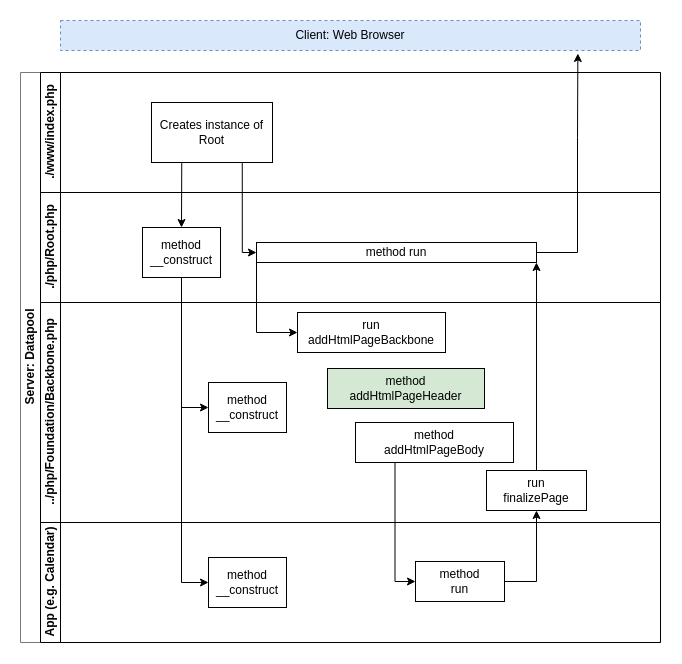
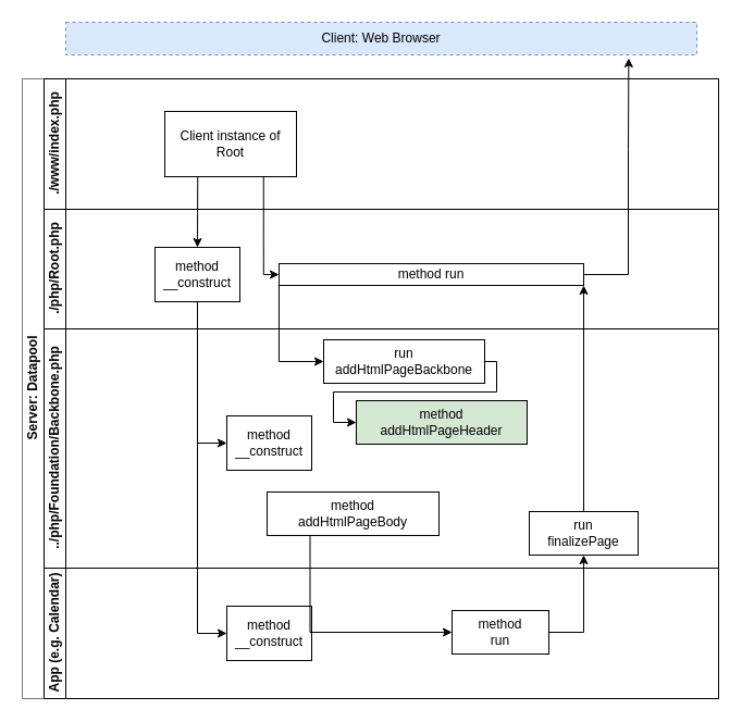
  <mxCell id="0" />
  <mxCell id="1" parent="0" />
  <mxCell id="2" value="Server: Datapool" style="swimlane;html=1;childLayout=stackLayout;resizeParent=1;resizeParentMax=0;horizontal=0;startSize=20;horizontalStack=0;strokeColor=#787878;" parent="1" vertex="1"><mxGeometry x="20" y="72" width="640" height="570" as="geometry" /></mxCell>
  <mxCell id="3" value="./www/index.php" style="swimlane;html=1;startSize=20;horizontal=0;" parent="2" vertex="1"><mxGeometry x="20" width="620" height="120" as="geometry" /></mxCell>
- <mxCell id="4" value="Creates instance of&lt;br&gt;Root" style="rounded=0;whiteSpace=wrap;html=1;fontFamily=Helvetica;fontSize=12;fontColor=#000000;align=center;" parent="3" vertex="1"><mxGeometry x="111" y="30" width="121" height="60" as="geometry" /></mxCell>
+ <mxCell id="4" value="Client instance of&lt;br&gt;Root" style="rounded=0;whiteSpace=wrap;html=1;fontFamily=Helvetica;fontSize=12;fontColor=#000000;align=center;" parent="3" vertex="1"><mxGeometry x="111" y="30" width="121" height="60" as="geometry" /></mxCell>
  <mxCell id="5" value="&lt;div&gt;./php/Root.php&lt;/div&gt;" style="swimlane;html=1;startSize=20;horizontal=0;" parent="2" vertex="1"><mxGeometry x="20" y="120" width="620" height="110" as="geometry" /></mxCell>
  <mxCell id="6" value="method run" style="rounded=0;whiteSpace=wrap;html=1;fontFamily=Helvetica;fontSize=12;fontColor=#000000;align=center;" parent="5" vertex="1"><mxGeometry x="216" y="50" width="280" height="20" as="geometry" /></mxCell>
  <mxCell id="7" value="&lt;div&gt;method&lt;/div&gt;&lt;div&gt;__construct&lt;/div&gt;" style="rounded=0;whiteSpace=wrap;html=1;fontFamily=Helvetica;fontSize=12;fontColor=#000000;align=center;" parent="5" vertex="1"><mxGeometry x="102" y="35" width="78" height="50" as="geometry" /></mxCell>
  <mxCell id="8" value="../php/Foundation/Backbone.php" style="swimlane;html=1;startSize=20;horizontal=0;" parent="2" vertex="1"><mxGeometry x="20" y="230" width="620" height="220" as="geometry" /></mxCell>
  <mxCell id="9" value="run addHtmlPageBackbone" style="rounded=0;whiteSpace=wrap;html=1;fontFamily=Helvetica;fontSize=12;fontColor=#000000;align=center;" parent="8" vertex="1"><mxGeometry x="257" y="10" width="148" height="40" as="geometry" /></mxCell>
  <mxCell id="10" value="method addHtmlPageHeader" style="rounded=0;whiteSpace=wrap;html=1;fontFamily=Helvetica;fontSize=12;fontColor=#000000;align=center;fillColor=#d5e8d4;" parent="8" vertex="1"><mxGeometry x="287" y="66" width="157" height="40" as="geometry" /></mxCell>
  <mxCell id="11" value="&lt;div&gt;run&lt;/div&gt;&lt;div&gt;finalizePage&lt;/div&gt;" style="rounded=0;whiteSpace=wrap;html=1;fontFamily=Helvetica;fontSize=12;fontColor=#000000;align=center;" parent="8" vertex="1"><mxGeometry x="446" y="168" width="100" height="40" as="geometry" /></mxCell>
- <mxCell id="12" value="&lt;div&gt;method&lt;/div&gt;&lt;div&gt;addHtmlPageBody&lt;/div&gt;" style="rounded=0;whiteSpace=wrap;html=1;fontFamily=Helvetica;fontSize=12;fontColor=#000000;align=center;" parent="8" vertex="1"><mxGeometry x="315" y="120" width="158" height="40" as="geometry" /></mxCell>
+ <mxCell id="12" value="&lt;div&gt;method&lt;/div&gt;&lt;div&gt;addHtmlPageBody&lt;/div&gt;" style="rounded=0;whiteSpace=wrap;html=1;fontFamily=Helvetica;fontSize=12;fontColor=#000000;align=center;" parent="8" vertex="1"><mxGeometry x="205" y="150" width="158" height="40" as="geometry" /></mxCell>
+ <mxCell id="13" value="" style="edgeStyle=orthogonalEdgeStyle;rounded=0;orthogonalLoop=1;jettySize=auto;html=1;endArrow=classic;endFill=1;entryX=0;entryY=0.5;entryDx=0;entryDy=0;exitX=1;exitY=0.5;exitDx=0;exitDy=0;" parent="8" source="9" target="10" edge="1"><mxGeometry relative="1" as="geometry"><mxPoint x="437" y="31" as="sourcePoint" /><mxPoint x="289" y="85" as="targetPoint" /><Array as="points"><mxPoint x="416" y="30" /><mxPoint x="416" y="58" /><mxPoint x="266" y="58" /><mxPoint x="266" y="86" /></Array></mxGeometry></mxCell>
  <mxCell id="14" value="&lt;div&gt;method&lt;/div&gt;&lt;div&gt;__construct&lt;/div&gt;" style="rounded=0;whiteSpace=wrap;html=1;fontFamily=Helvetica;fontSize=12;fontColor=#000000;align=center;" parent="8" vertex="1"><mxGeometry x="168" y="80" width="78" height="50" as="geometry" /></mxCell>
  <mxCell id="15" value="App (e.g. Calendar)" style="swimlane;html=1;startSize=20;horizontal=0;" parent="2" vertex="1"><mxGeometry x="20" y="450" width="620" height="120" as="geometry" /></mxCell>
  <mxCell id="16" value="&lt;div&gt;method&lt;/div&gt;&lt;div&gt;run&lt;br&gt;&lt;/div&gt;" style="rounded=0;whiteSpace=wrap;html=1;fontFamily=Helvetica;fontSize=12;fontColor=#000000;align=center;" parent="15" vertex="1"><mxGeometry x="375" y="39" width="89" height="40" as="geometry" /></mxCell>
  <mxCell id="17" value="&lt;div&gt;method&lt;/div&gt;&lt;div&gt;__construct&lt;/div&gt;" style="rounded=0;whiteSpace=wrap;html=1;fontFamily=Helvetica;fontSize=12;fontColor=#000000;align=center;" parent="15" vertex="1"><mxGeometry x="168" y="35" width="78" height="50" as="geometry" /></mxCell>
  <mxCell id="18" value="" style="edgeStyle=orthogonalEdgeStyle;rounded=0;orthogonalLoop=1;jettySize=auto;html=1;endArrow=classic;endFill=1;entryX=0.5;entryY=1;entryDx=0;entryDy=0;exitX=1;exitY=0.5;exitDx=0;exitDy=0;" parent="2" source="16" target="11" edge="1"><mxGeometry relative="1" as="geometry"><mxPoint x="447" y="510" as="targetPoint" /></mxGeometry></mxCell>
  <mxCell id="19" value="" style="edgeStyle=orthogonalEdgeStyle;rounded=0;orthogonalLoop=1;jettySize=auto;html=1;endArrow=classic;endFill=1;entryX=0;entryY=0.5;entryDx=0;entryDy=0;exitX=0.25;exitY=1;exitDx=0;exitDy=0;" parent="2" source="12" target="16" edge="1"><mxGeometry relative="1" as="geometry"><mxPoint x="417" y="520" as="sourcePoint" /><mxPoint x="443" y="450" as="targetPoint" /></mxGeometry></mxCell>
  <mxCell id="20" value="" style="edgeStyle=orthogonalEdgeStyle;rounded=0;orthogonalLoop=1;jettySize=auto;html=1;endArrow=classic;endFill=1;entryX=1;entryY=1;entryDx=0;entryDy=0;exitX=0.5;exitY=0;exitDx=0;exitDy=0;" parent="2" source="11" target="6" edge="1"><mxGeometry relative="1" as="geometry"><mxPoint x="457" y="520" as="sourcePoint" /><mxPoint x="478" y="451" as="targetPoint" /></mxGeometry></mxCell>
  <mxCell id="21" value="" style="endArrow=classic;html=1;rounded=0;entryX=0.5;entryY=0;entryDx=0;entryDy=0;exitX=0.25;exitY=1;exitDx=0;exitDy=0;" parent="2" source="4" target="7" edge="1"><mxGeometry width="50" height="50" relative="1" as="geometry"><mxPoint x="136" y="290" as="sourcePoint" /><mxPoint x="186" y="240" as="targetPoint" /></mxGeometry></mxCell>
  <mxCell id="22" value="" style="endArrow=classic;html=1;rounded=0;entryX=0;entryY=0.5;entryDx=0;entryDy=0;exitX=0.5;exitY=1;exitDx=0;exitDy=0;edgeStyle=orthogonalEdgeStyle;" parent="2" source="7" target="14" edge="1"><mxGeometry width="50" height="50" relative="1" as="geometry"><mxPoint x="136" y="290" as="sourcePoint" /><mxPoint x="186" y="240" as="targetPoint" /></mxGeometry></mxCell>
  <mxCell id="23" value="" style="edgeStyle=orthogonalEdgeStyle;rounded=0;orthogonalLoop=1;jettySize=auto;html=1;entryX=0;entryY=0.5;entryDx=0;entryDy=0;exitX=0.5;exitY=1;exitDx=0;exitDy=0;" parent="2" source="7" target="17" edge="1"><mxGeometry relative="1" as="geometry" /></mxCell>
  <mxCell id="24" value="" style="endArrow=classic;html=1;rounded=0;entryX=0;entryY=0.5;entryDx=0;entryDy=0;exitX=0.75;exitY=1;exitDx=0;exitDy=0;edgeStyle=orthogonalEdgeStyle;" parent="2" source="4" target="6" edge="1"><mxGeometry width="50" height="50" relative="1" as="geometry"><mxPoint x="136" y="290" as="sourcePoint" /><mxPoint x="186" y="240" as="targetPoint" /></mxGeometry></mxCell>
  <mxCell id="25" value="" style="endArrow=classic;html=1;rounded=0;entryX=0;entryY=0.5;entryDx=0;entryDy=0;exitX=0;exitY=1;exitDx=0;exitDy=0;edgeStyle=orthogonalEdgeStyle;" parent="2" source="6" target="9" edge="1"><mxGeometry width="50" height="50" relative="1" as="geometry"><mxPoint x="136" y="290" as="sourcePoint" /><mxPoint x="186" y="240" as="targetPoint" /><Array as="points"><mxPoint x="236" y="260" /></Array></mxGeometry></mxCell>
  <mxCell id="26" value="Client: Web Browser" style="rounded=0;whiteSpace=wrap;html=1;fillColor=#dae8fc;strokeColor=#6c8ebf;dashed=1;" vertex="1" parent="1"><mxGeometry x="60" y="20" width="580" height="30" as="geometry" /></mxCell>
  <mxCell id="27" value="" style="edgeStyle=orthogonalEdgeStyle;rounded=0;orthogonalLoop=1;jettySize=auto;html=1;endArrow=classic;endFill=1;entryX=0.892;entryY=1.1;entryDx=0;entryDy=0;entryPerimeter=0;" parent="1" source="6" target="26" edge="1"><mxGeometry relative="1" as="geometry"><mxPoint x="577" y="132" as="targetPoint" /><Array as="points"><mxPoint x="577" y="252" /><mxPoint x="577" y="137" /></Array></mxGeometry></mxCell>
